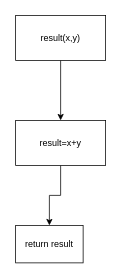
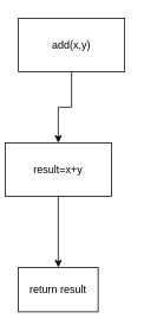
  <mxCell id="0" />
  <mxCell id="1" parent="0" />
  <mxCell id="2" value="" style="edgeStyle=orthogonalEdgeStyle;rounded=0;orthogonalLoop=1;jettySize=auto;html=1;" edge="1" parent="1" source="3" target="5"><mxGeometry relative="1" as="geometry" /></mxCell>
- <mxCell id="3" value="result(x,y)" style="rounded=0;whiteSpace=wrap;html=1;" vertex="1" parent="1"><mxGeometry x="20" y="20" width="120" height="60" as="geometry" /></mxCell>
+ <mxCell id="3" value="add(x,y)" style="rounded=0;whiteSpace=wrap;html=1;" vertex="1" parent="1"><mxGeometry x="20" y="20" width="120" height="60" as="geometry" /></mxCell>
  <mxCell id="4" value="" style="edgeStyle=orthogonalEdgeStyle;rounded=0;orthogonalLoop=1;jettySize=auto;html=1;" edge="1" parent="1" source="5" target="6"><mxGeometry relative="1" as="geometry" /></mxCell>
- <mxCell id="5" value="result=x+y" style="whiteSpace=wrap;html=1;rounded=0;" vertex="1" parent="1"><mxGeometry x="20" y="160" width="120" height="60" as="geometry" /></mxCell>
+ <mxCell id="5" value="result=x+y" style="whiteSpace=wrap;html=1;rounded=0;" vertex="1" parent="1"><mxGeometry x="5" y="160" width="120" height="60" as="geometry" /></mxCell>
  <mxCell id="6" value="return result" style="whiteSpace=wrap;html=1;rounded=0;" vertex="1" parent="1"><mxGeometry x="20" y="300" width="90" height="50" as="geometry" /></mxCell>
